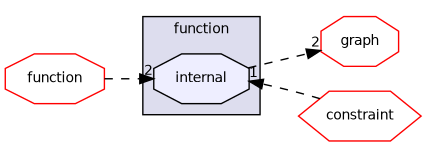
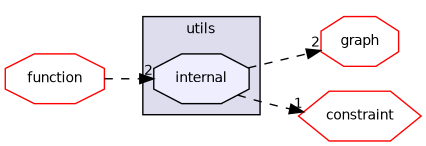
  digraph {
    compound=true
    rankdir=LR
    node [fillcolor=white fontname=Helvetica fontsize=10 shape=octagon style=filled color=red]
    edge [headlabel=2 labeldistance=1.5 labelfontname=Helvetica labelfontsize=10 style=dashed]
    n1 [fillcolor="#eeeeff" label=internal pencolor=black color=""]
    n2 [label="graph"]
    n3 [label=constraint shape=hexagon]
    n4 [label=function]
    subgraph cluster_1 {
      bgcolor="#ddddee"
      fontname=Helvetica
      fontsize=10
-     label=function
+     label=utils
      pencolor=black
      n1
    }
    n1 -> n2
-   n3 -> n1 [headlabel=1]
+   n1 -> n3 [headlabel=1]
    n4 -> n1
  }
